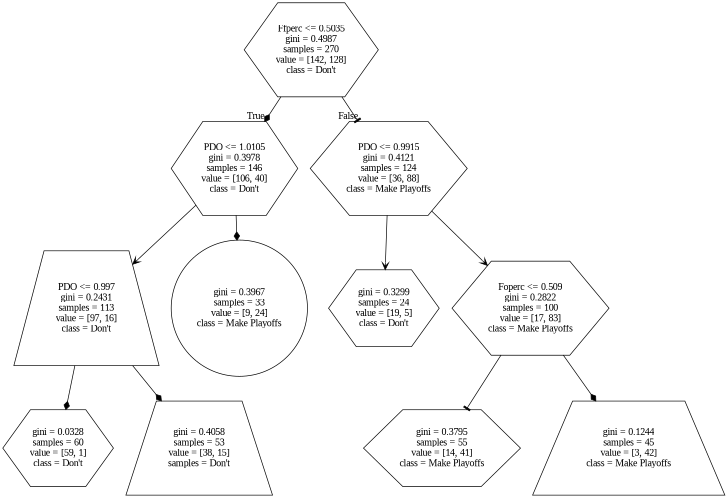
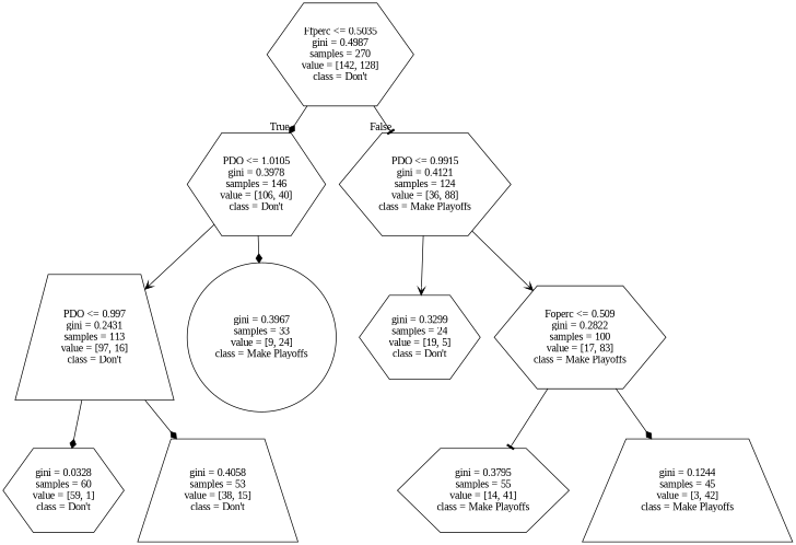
  digraph {
    fontname="Liberation Serif"
    node [shape=hexagon fontname="Liberation Serif"]
    edge [arrowhead=diamond fontname="Liberation Serif"]
    n1 [label="Ffperc <= 0.5035\ngini = 0.4987\nsamples = 270\nvalue = [142, 128]\nclass = Don't"]
    n2 [label="PDO <= 1.0105\ngini = 0.3978\nsamples = 146\nvalue = [106, 40]\nclass = Don't"]
    n3 [label="PDO <= 0.9915\ngini = 0.4121\nsamples = 124\nvalue = [36, 88]\nclass = Make Playoffs"]
    n4 [label="PDO <= 0.997\ngini = 0.2431\nsamples = 113\nvalue = [97, 16]\nclass = Don't" shape=trapezium]
    n5 [label="gini = 0.3967\nsamples = 33\nvalue = [9, 24]\nclass = Make Playoffs" shape=circle]
    n6 [label="gini = 0.0328\nsamples = 60\nvalue = [59, 1]\nclass = Don't"]
-   n7 [label="gini = 0.4058\nsamples = 53\nvalue = [38, 15]\nsamples = Don't" shape=trapezium]
+   n7 [label="gini = 0.4058\nsamples = 53\nvalue = [38, 15]\nclass = Don't" shape=trapezium]
    n8 [label="gini = 0.3299\nsamples = 24\nvalue = [19, 5]\nclass = Don't"]
    n9 [label="Foperc <= 0.509\ngini = 0.2822\nsamples = 100\nvalue = [17, 83]\nclass = Make Playoffs"]
    n10 [label="gini = 0.3795\nsamples = 55\nvalue = [14, 41]\nclass = Make Playoffs"]
    n11 [label="gini = 0.1244\nsamples = 45\nvalue = [3, 42]\nclass = Make Playoffs" shape=trapezium]
    n1 -> n2 [headlabel=True labelangle=45 labeldistance=2.5]
    n1 -> n3 [headlabel=False labelangle=-45 labeldistance=2.5 arrowhead=tee]
    n2 -> n4 [arrowhead=vee]
    n2 -> n5
    n3 -> n8 [arrowhead=vee]
    n3 -> n9 [arrowhead=vee]
    n4 -> n6
    n4 -> n7
    n9 -> n10 [arrowhead=tee]
    n9 -> n11
  }
